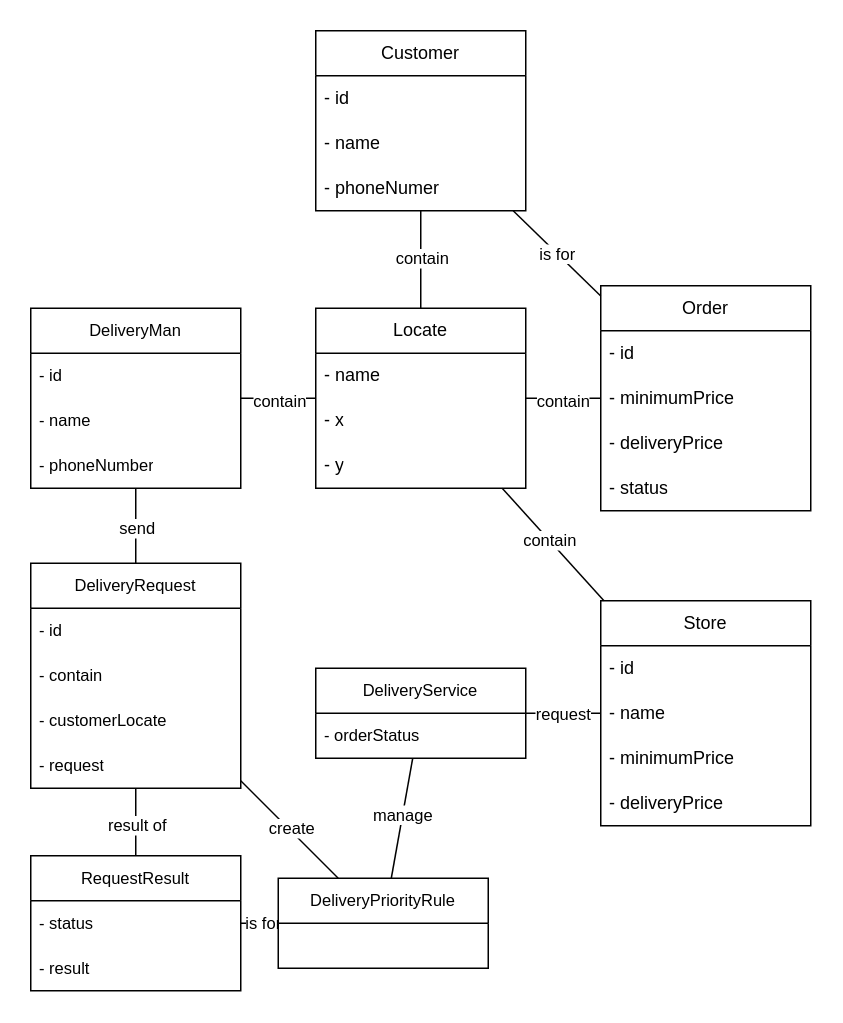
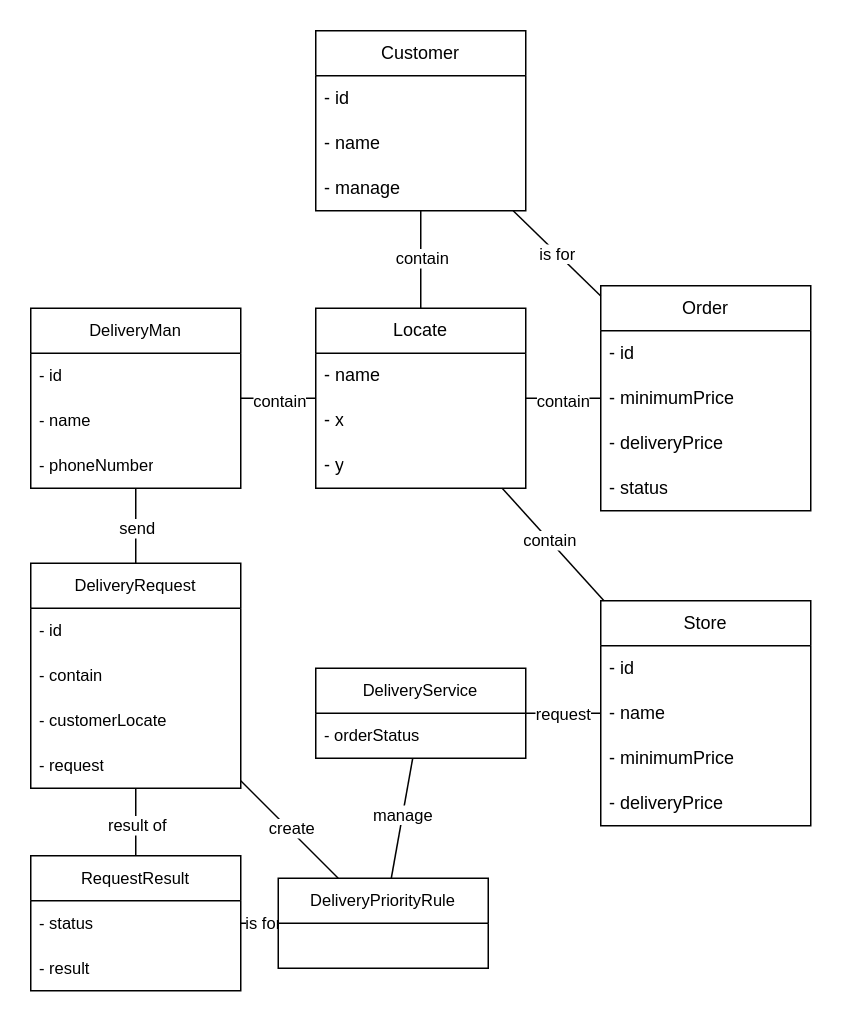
  <mxCell id="0" />
  <mxCell id="1" parent="0" />
  <mxCell id="2" value="Order" style="swimlane;fontStyle=0;childLayout=stackLayout;horizontal=1;startSize=30;horizontalStack=0;resizeParent=1;resizeParentMax=0;resizeLast=0;collapsible=1;marginBottom=0;whiteSpace=wrap;html=1;" vertex="1" parent="1"><mxGeometry x="400" y="190" width="140" height="150" as="geometry"><mxRectangle x="160" y="190" width="70" height="30" as="alternateBounds" /></mxGeometry></mxCell>
  <mxCell id="3" value="- id" style="text;strokeColor=none;fillColor=none;align=left;verticalAlign=middle;spacingLeft=4;spacingRight=4;overflow=hidden;points=[[0,0.5],[1,0.5]];portConstraint=eastwest;rotatable=0;whiteSpace=wrap;html=1;" vertex="1" parent="2"><mxGeometry y="30" width="140" height="30" as="geometry" /></mxCell>
  <mxCell id="4" value="- minimumPrice" style="text;strokeColor=none;fillColor=none;align=left;verticalAlign=middle;spacingLeft=4;spacingRight=4;overflow=hidden;points=[[0,0.5],[1,0.5]];portConstraint=eastwest;rotatable=0;whiteSpace=wrap;html=1;" vertex="1" parent="2"><mxGeometry y="60" width="140" height="30" as="geometry" /></mxCell>
  <mxCell id="5" value="- deliveryPrice" style="text;strokeColor=none;fillColor=none;align=left;verticalAlign=middle;spacingLeft=4;spacingRight=4;overflow=hidden;points=[[0,0.5],[1,0.5]];portConstraint=eastwest;rotatable=0;whiteSpace=wrap;html=1;" vertex="1" parent="2"><mxGeometry y="90" width="140" height="30" as="geometry" /></mxCell>
  <mxCell id="6" value="- status" style="text;strokeColor=none;fillColor=none;align=left;verticalAlign=middle;spacingLeft=4;spacingRight=4;overflow=hidden;points=[[0,0.5],[1,0.5]];portConstraint=eastwest;rotatable=0;whiteSpace=wrap;html=1;" vertex="1" parent="2"><mxGeometry y="120" width="140" height="30" as="geometry" /></mxCell>
  <mxCell id="7" style="edgeStyle=none;shape=connector;rounded=0;orthogonalLoop=1;jettySize=auto;html=1;strokeColor=default;align=center;verticalAlign=middle;fontFamily=Helvetica;fontSize=11;fontColor=default;labelBackgroundColor=default;endArrow=none;" edge="1" parent="1" source="9" target="53"><mxGeometry relative="1" as="geometry" /></mxCell>
  <mxCell id="8" value="request" style="edgeLabel;html=1;align=center;verticalAlign=middle;resizable=0;points=[];fontFamily=Helvetica;fontSize=11;fontColor=default;labelBackgroundColor=default;" vertex="1" connectable="0" parent="7"><mxGeometry x="0.046" relative="1" as="geometry"><mxPoint as="offset" /></mxGeometry></mxCell>
  <mxCell id="9" value="Store" style="swimlane;fontStyle=0;childLayout=stackLayout;horizontal=1;startSize=30;horizontalStack=0;resizeParent=1;resizeParentMax=0;resizeLast=0;collapsible=1;marginBottom=0;whiteSpace=wrap;html=1;" vertex="1" parent="1"><mxGeometry x="400" y="400" width="140" height="150" as="geometry"><mxRectangle x="160" y="190" width="70" height="30" as="alternateBounds" /></mxGeometry></mxCell>
  <mxCell id="10" value="- id" style="text;strokeColor=none;fillColor=none;align=left;verticalAlign=middle;spacingLeft=4;spacingRight=4;overflow=hidden;points=[[0,0.5],[1,0.5]];portConstraint=eastwest;rotatable=0;whiteSpace=wrap;html=1;" vertex="1" parent="9"><mxGeometry y="30" width="140" height="30" as="geometry" /></mxCell>
  <mxCell id="11" value="- name" style="text;strokeColor=none;fillColor=none;align=left;verticalAlign=middle;spacingLeft=4;spacingRight=4;overflow=hidden;points=[[0,0.5],[1,0.5]];portConstraint=eastwest;rotatable=0;whiteSpace=wrap;html=1;" vertex="1" parent="9"><mxGeometry y="60" width="140" height="30" as="geometry" /></mxCell>
  <mxCell id="12" value="- minimumPrice" style="text;strokeColor=none;fillColor=none;align=left;verticalAlign=middle;spacingLeft=4;spacingRight=4;overflow=hidden;points=[[0,0.5],[1,0.5]];portConstraint=eastwest;rotatable=0;whiteSpace=wrap;html=1;" vertex="1" parent="9"><mxGeometry y="90" width="140" height="30" as="geometry" /></mxCell>
  <mxCell id="13" value="- deliveryPrice" style="text;strokeColor=none;fillColor=none;align=left;verticalAlign=middle;spacingLeft=4;spacingRight=4;overflow=hidden;points=[[0,0.5],[1,0.5]];portConstraint=eastwest;rotatable=0;whiteSpace=wrap;html=1;" vertex="1" parent="9"><mxGeometry y="120" width="140" height="30" as="geometry" /></mxCell>
  <mxCell id="14" value="" style="edgeStyle=none;shape=connector;rounded=0;orthogonalLoop=1;jettySize=auto;html=1;strokeColor=default;align=center;verticalAlign=middle;fontFamily=Helvetica;fontSize=11;fontColor=default;labelBackgroundColor=default;endArrow=none;" edge="1" parent="1" source="16" target="20"><mxGeometry relative="1" as="geometry" /></mxCell>
  <mxCell id="15" value="contain" style="edgeLabel;html=1;align=center;verticalAlign=middle;resizable=0;points=[];fontFamily=Helvetica;fontSize=11;fontColor=default;labelBackgroundColor=default;" vertex="1" connectable="0" parent="14"><mxGeometry x="-0.054" y="-1" relative="1" as="geometry"><mxPoint x="1" as="offset" /></mxGeometry></mxCell>
  <mxCell id="16" value="Customer" style="swimlane;fontStyle=0;childLayout=stackLayout;horizontal=1;startSize=30;horizontalStack=0;resizeParent=1;resizeParentMax=0;resizeLast=0;collapsible=1;marginBottom=0;whiteSpace=wrap;html=1;" vertex="1" parent="1"><mxGeometry x="210" y="20" width="140" height="120" as="geometry"><mxRectangle x="160" y="190" width="70" height="30" as="alternateBounds" /></mxGeometry></mxCell>
  <mxCell id="17" value="- id" style="text;strokeColor=none;fillColor=none;align=left;verticalAlign=middle;spacingLeft=4;spacingRight=4;overflow=hidden;points=[[0,0.5],[1,0.5]];portConstraint=eastwest;rotatable=0;whiteSpace=wrap;html=1;" vertex="1" parent="16"><mxGeometry y="30" width="140" height="30" as="geometry" /></mxCell>
  <mxCell id="18" value="- name" style="text;strokeColor=none;fillColor=none;align=left;verticalAlign=middle;spacingLeft=4;spacingRight=4;overflow=hidden;points=[[0,0.5],[1,0.5]];portConstraint=eastwest;rotatable=0;whiteSpace=wrap;html=1;" vertex="1" parent="16"><mxGeometry y="60" width="140" height="30" as="geometry" /></mxCell>
- <mxCell id="19" value="- phoneNumer" style="text;strokeColor=none;fillColor=none;align=left;verticalAlign=middle;spacingLeft=4;spacingRight=4;overflow=hidden;points=[[0,0.5],[1,0.5]];portConstraint=eastwest;rotatable=0;whiteSpace=wrap;html=1;" vertex="1" parent="16"><mxGeometry y="90" width="140" height="30" as="geometry" /></mxCell>
+ <mxCell id="19" value="- manage" style="text;strokeColor=none;fillColor=none;align=left;verticalAlign=middle;spacingLeft=4;spacingRight=4;overflow=hidden;points=[[0,0.5],[1,0.5]];portConstraint=eastwest;rotatable=0;whiteSpace=wrap;html=1;" vertex="1" parent="16"><mxGeometry y="90" width="140" height="30" as="geometry" /></mxCell>
  <mxCell id="20" value="Locate" style="swimlane;fontStyle=0;childLayout=stackLayout;horizontal=1;startSize=30;horizontalStack=0;resizeParent=1;resizeParentMax=0;resizeLast=0;collapsible=1;marginBottom=0;whiteSpace=wrap;html=1;" vertex="1" parent="1"><mxGeometry x="210" y="205" width="140" height="120" as="geometry"><mxRectangle x="160" y="190" width="70" height="30" as="alternateBounds" /></mxGeometry></mxCell>
  <mxCell id="21" value="- name" style="text;strokeColor=none;fillColor=none;align=left;verticalAlign=middle;spacingLeft=4;spacingRight=4;overflow=hidden;points=[[0,0.5],[1,0.5]];portConstraint=eastwest;rotatable=0;whiteSpace=wrap;html=1;" vertex="1" parent="20"><mxGeometry y="30" width="140" height="30" as="geometry" /></mxCell>
  <mxCell id="22" value="- x" style="text;strokeColor=none;fillColor=none;align=left;verticalAlign=middle;spacingLeft=4;spacingRight=4;overflow=hidden;points=[[0,0.5],[1,0.5]];portConstraint=eastwest;rotatable=0;whiteSpace=wrap;html=1;" vertex="1" parent="20"><mxGeometry y="60" width="140" height="30" as="geometry" /></mxCell>
  <mxCell id="23" value="- y" style="text;strokeColor=none;fillColor=none;align=left;verticalAlign=middle;spacingLeft=4;spacingRight=4;overflow=hidden;points=[[0,0.5],[1,0.5]];portConstraint=eastwest;rotatable=0;whiteSpace=wrap;html=1;" vertex="1" parent="20"><mxGeometry y="90" width="140" height="30" as="geometry" /></mxCell>
  <mxCell id="24" value="" style="edgeStyle=none;shape=connector;rounded=0;orthogonalLoop=1;jettySize=auto;html=1;strokeColor=default;align=center;verticalAlign=middle;fontFamily=Helvetica;fontSize=11;fontColor=default;labelBackgroundColor=default;endArrow=none;" edge="1" parent="1" source="20" target="9"><mxGeometry relative="1" as="geometry" /></mxCell>
  <mxCell id="25" value="contain" style="edgeLabel;html=1;align=center;verticalAlign=middle;resizable=0;points=[];fontFamily=Helvetica;fontSize=11;fontColor=default;labelBackgroundColor=default;" vertex="1" connectable="0" parent="24"><mxGeometry x="-0.069" relative="1" as="geometry"><mxPoint as="offset" /></mxGeometry></mxCell>
  <mxCell id="26" value="" style="edgeStyle=none;shape=connector;rounded=0;orthogonalLoop=1;jettySize=auto;html=1;strokeColor=default;align=center;verticalAlign=middle;fontFamily=Helvetica;fontSize=11;fontColor=default;labelBackgroundColor=default;endArrow=none;" edge="1" parent="1" source="30" target="20"><mxGeometry relative="1" as="geometry" /></mxCell>
  <mxCell id="27" value="contain" style="edgeLabel;html=1;align=center;verticalAlign=middle;resizable=0;points=[];fontFamily=Helvetica;fontSize=11;fontColor=default;labelBackgroundColor=default;" vertex="1" connectable="0" parent="26"><mxGeometry x="-0.004" y="-1" relative="1" as="geometry"><mxPoint as="offset" /></mxGeometry></mxCell>
  <mxCell id="28" style="edgeStyle=none;shape=connector;rounded=0;orthogonalLoop=1;jettySize=auto;html=1;strokeColor=default;align=center;verticalAlign=middle;fontFamily=Helvetica;fontSize=11;fontColor=default;labelBackgroundColor=default;endArrow=none;" edge="1" parent="1" source="30" target="41"><mxGeometry relative="1" as="geometry" /></mxCell>
  <mxCell id="29" value="send" style="edgeLabel;html=1;align=center;verticalAlign=middle;resizable=0;points=[];fontFamily=Helvetica;fontSize=11;fontColor=default;labelBackgroundColor=default;" vertex="1" connectable="0" parent="28"><mxGeometry x="0.029" relative="1" as="geometry"><mxPoint as="offset" /></mxGeometry></mxCell>
  <mxCell id="30" value="DeliveryMan" style="swimlane;fontStyle=0;childLayout=stackLayout;horizontal=1;startSize=30;horizontalStack=0;resizeParent=1;resizeParentMax=0;resizeLast=0;collapsible=1;marginBottom=0;whiteSpace=wrap;html=1;fontFamily=Helvetica;fontSize=11;fontColor=default;labelBackgroundColor=default;" vertex="1" parent="1"><mxGeometry x="20" y="205" width="140" height="120" as="geometry" /></mxCell>
  <mxCell id="31" value="- id" style="text;strokeColor=none;fillColor=none;align=left;verticalAlign=middle;spacingLeft=4;spacingRight=4;overflow=hidden;points=[[0,0.5],[1,0.5]];portConstraint=eastwest;rotatable=0;whiteSpace=wrap;html=1;fontFamily=Helvetica;fontSize=11;fontColor=default;labelBackgroundColor=default;" vertex="1" parent="30"><mxGeometry y="30" width="140" height="30" as="geometry" /></mxCell>
  <mxCell id="32" value="- name" style="text;strokeColor=none;fillColor=none;align=left;verticalAlign=middle;spacingLeft=4;spacingRight=4;overflow=hidden;points=[[0,0.5],[1,0.5]];portConstraint=eastwest;rotatable=0;whiteSpace=wrap;html=1;fontFamily=Helvetica;fontSize=11;fontColor=default;labelBackgroundColor=default;" vertex="1" parent="30"><mxGeometry y="60" width="140" height="30" as="geometry" /></mxCell>
  <mxCell id="33" value="- phoneNumber" style="text;strokeColor=none;fillColor=none;align=left;verticalAlign=middle;spacingLeft=4;spacingRight=4;overflow=hidden;points=[[0,0.5],[1,0.5]];portConstraint=eastwest;rotatable=0;whiteSpace=wrap;html=1;fontFamily=Helvetica;fontSize=11;fontColor=default;labelBackgroundColor=default;" vertex="1" parent="30"><mxGeometry y="90" width="140" height="30" as="geometry" /></mxCell>
  <mxCell id="34" style="edgeStyle=none;shape=connector;rounded=0;orthogonalLoop=1;jettySize=auto;html=1;strokeColor=default;align=center;verticalAlign=middle;fontFamily=Helvetica;fontSize=11;fontColor=default;labelBackgroundColor=default;endArrow=none;" edge="1" parent="1" source="38" target="41"><mxGeometry relative="1" as="geometry" /></mxCell>
  <mxCell id="35" value="result of" style="edgeLabel;html=1;align=center;verticalAlign=middle;resizable=0;points=[];fontFamily=Helvetica;fontSize=11;fontColor=default;labelBackgroundColor=default;" vertex="1" connectable="0" parent="34"><mxGeometry x="-0.073" relative="1" as="geometry"><mxPoint as="offset" /></mxGeometry></mxCell>
  <mxCell id="36" style="edgeStyle=none;shape=connector;rounded=0;orthogonalLoop=1;jettySize=auto;html=1;strokeColor=default;align=center;verticalAlign=middle;fontFamily=Helvetica;fontSize=11;fontColor=default;labelBackgroundColor=default;endArrow=none;" edge="1" parent="1" source="38" target="52"><mxGeometry relative="1" as="geometry" /></mxCell>
  <mxCell id="37" value="is for" style="edgeLabel;html=1;align=center;verticalAlign=middle;resizable=0;points=[];fontFamily=Helvetica;fontSize=11;fontColor=default;labelBackgroundColor=default;" vertex="1" connectable="0" parent="36"><mxGeometry x="0.133" y="1" relative="1" as="geometry"><mxPoint as="offset" /></mxGeometry></mxCell>
  <mxCell id="38" value="RequestResult" style="swimlane;fontStyle=0;childLayout=stackLayout;horizontal=1;startSize=30;horizontalStack=0;resizeParent=1;resizeParentMax=0;resizeLast=0;collapsible=1;marginBottom=0;whiteSpace=wrap;html=1;fontFamily=Helvetica;fontSize=11;fontColor=default;labelBackgroundColor=default;" vertex="1" parent="1"><mxGeometry x="20" y="570" width="140" height="90" as="geometry" /></mxCell>
  <mxCell id="39" value="- status" style="text;strokeColor=none;fillColor=none;align=left;verticalAlign=middle;spacingLeft=4;spacingRight=4;overflow=hidden;points=[[0,0.5],[1,0.5]];portConstraint=eastwest;rotatable=0;whiteSpace=wrap;html=1;fontFamily=Helvetica;fontSize=11;fontColor=default;labelBackgroundColor=default;" vertex="1" parent="38"><mxGeometry y="30" width="140" height="30" as="geometry" /></mxCell>
  <mxCell id="40" value="- result" style="text;strokeColor=none;fillColor=none;align=left;verticalAlign=middle;spacingLeft=4;spacingRight=4;overflow=hidden;points=[[0,0.5],[1,0.5]];portConstraint=eastwest;rotatable=0;whiteSpace=wrap;html=1;fontFamily=Helvetica;fontSize=11;fontColor=default;labelBackgroundColor=default;" vertex="1" parent="38"><mxGeometry y="60" width="140" height="30" as="geometry" /></mxCell>
  <mxCell id="41" value="DeliveryRequest" style="swimlane;fontStyle=0;childLayout=stackLayout;horizontal=1;startSize=30;horizontalStack=0;resizeParent=1;resizeParentMax=0;resizeLast=0;collapsible=1;marginBottom=0;whiteSpace=wrap;html=1;fontFamily=Helvetica;fontSize=11;fontColor=default;labelBackgroundColor=default;" vertex="1" parent="1"><mxGeometry x="20" y="375" width="140" height="150" as="geometry" /></mxCell>
  <mxCell id="42" value="- id" style="text;strokeColor=none;fillColor=none;align=left;verticalAlign=middle;spacingLeft=4;spacingRight=4;overflow=hidden;points=[[0,0.5],[1,0.5]];portConstraint=eastwest;rotatable=0;whiteSpace=wrap;html=1;fontFamily=Helvetica;fontSize=11;fontColor=default;labelBackgroundColor=default;" vertex="1" parent="41"><mxGeometry y="30" width="140" height="30" as="geometry" /></mxCell>
  <mxCell id="43" value="- contain" style="text;strokeColor=none;fillColor=none;align=left;verticalAlign=middle;spacingLeft=4;spacingRight=4;overflow=hidden;points=[[0,0.5],[1,0.5]];portConstraint=eastwest;rotatable=0;whiteSpace=wrap;html=1;fontFamily=Helvetica;fontSize=11;fontColor=default;labelBackgroundColor=default;" vertex="1" parent="41"><mxGeometry y="60" width="140" height="30" as="geometry" /></mxCell>
  <mxCell id="44" value="- customerLocate" style="text;strokeColor=none;fillColor=none;align=left;verticalAlign=middle;spacingLeft=4;spacingRight=4;overflow=hidden;points=[[0,0.5],[1,0.5]];portConstraint=eastwest;rotatable=0;whiteSpace=wrap;html=1;fontFamily=Helvetica;fontSize=11;fontColor=default;labelBackgroundColor=default;" vertex="1" parent="41"><mxGeometry y="90" width="140" height="30" as="geometry" /></mxCell>
  <mxCell id="45" value="- request" style="text;strokeColor=none;fillColor=none;align=left;verticalAlign=middle;spacingLeft=4;spacingRight=4;overflow=hidden;points=[[0,0.5],[1,0.5]];portConstraint=eastwest;rotatable=0;whiteSpace=wrap;html=1;fontFamily=Helvetica;fontSize=11;fontColor=default;labelBackgroundColor=default;" vertex="1" parent="41"><mxGeometry y="120" width="140" height="30" as="geometry" /></mxCell>
  <mxCell id="46" style="edgeStyle=none;shape=connector;rounded=0;orthogonalLoop=1;jettySize=auto;html=1;strokeColor=default;align=center;verticalAlign=middle;fontFamily=Helvetica;fontSize=11;fontColor=default;labelBackgroundColor=default;endArrow=none;" edge="1" parent="1" source="4" target="20"><mxGeometry relative="1" as="geometry" /></mxCell>
  <mxCell id="47" value="contain" style="edgeLabel;html=1;align=center;verticalAlign=middle;resizable=0;points=[];fontFamily=Helvetica;fontSize=11;fontColor=default;labelBackgroundColor=default;" vertex="1" connectable="0" parent="46"><mxGeometry x="0.05" y="1" relative="1" as="geometry"><mxPoint as="offset" /></mxGeometry></mxCell>
  <mxCell id="48" style="edgeStyle=none;shape=connector;rounded=0;orthogonalLoop=1;jettySize=auto;html=1;strokeColor=default;align=center;verticalAlign=middle;fontFamily=Helvetica;fontSize=11;fontColor=default;labelBackgroundColor=default;endArrow=none;" edge="1" parent="1" source="52" target="41"><mxGeometry relative="1" as="geometry" /></mxCell>
  <mxCell id="49" value="create" style="edgeLabel;html=1;align=center;verticalAlign=middle;resizable=0;points=[];fontFamily=Helvetica;fontSize=11;fontColor=default;labelBackgroundColor=default;" vertex="1" connectable="0" parent="48"><mxGeometry x="-0.006" y="-1" relative="1" as="geometry"><mxPoint as="offset" /></mxGeometry></mxCell>
  <mxCell id="50" value="" style="edgeStyle=none;shape=connector;rounded=0;orthogonalLoop=1;jettySize=auto;html=1;strokeColor=default;align=center;verticalAlign=middle;fontFamily=Helvetica;fontSize=11;fontColor=default;labelBackgroundColor=default;endArrow=none;" edge="1" parent="1" source="52" target="53"><mxGeometry relative="1" as="geometry" /></mxCell>
  <mxCell id="51" value="manage" style="edgeLabel;html=1;align=center;verticalAlign=middle;resizable=0;points=[];fontFamily=Helvetica;fontSize=11;fontColor=default;labelBackgroundColor=default;" vertex="1" connectable="0" parent="50"><mxGeometry x="0.046" relative="1" as="geometry"><mxPoint as="offset" /></mxGeometry></mxCell>
  <mxCell id="52" value="DeliveryPriorityRule" style="swimlane;fontStyle=0;childLayout=stackLayout;horizontal=1;startSize=30;horizontalStack=0;resizeParent=1;resizeParentMax=0;resizeLast=0;collapsible=1;marginBottom=0;whiteSpace=wrap;html=1;fontFamily=Helvetica;fontSize=11;fontColor=default;labelBackgroundColor=default;" vertex="1" parent="1"><mxGeometry x="185" y="585" width="140" height="60" as="geometry" /></mxCell>
  <mxCell id="53" value="DeliveryService" style="swimlane;fontStyle=0;childLayout=stackLayout;horizontal=1;startSize=30;horizontalStack=0;resizeParent=1;resizeParentMax=0;resizeLast=0;collapsible=1;marginBottom=0;whiteSpace=wrap;html=1;fontFamily=Helvetica;fontSize=11;fontColor=default;labelBackgroundColor=default;" vertex="1" parent="1"><mxGeometry x="210" y="445" width="140" height="60" as="geometry" /></mxCell>
  <mxCell id="54" value="- orderStatus" style="text;strokeColor=none;fillColor=none;align=left;verticalAlign=middle;spacingLeft=4;spacingRight=4;overflow=hidden;points=[[0,0.5],[1,0.5]];portConstraint=eastwest;rotatable=0;whiteSpace=wrap;html=1;fontFamily=Helvetica;fontSize=11;fontColor=default;labelBackgroundColor=default;" vertex="1" parent="53"><mxGeometry y="30" width="140" height="30" as="geometry" /></mxCell>
  <mxCell id="55" style="edgeStyle=none;shape=connector;rounded=0;orthogonalLoop=1;jettySize=auto;html=1;strokeColor=default;align=center;verticalAlign=middle;fontFamily=Helvetica;fontSize=11;fontColor=default;labelBackgroundColor=default;endArrow=none;" edge="1" parent="1" source="16" target="2"><mxGeometry relative="1" as="geometry" /></mxCell>
  <mxCell id="56" value="is for" style="edgeLabel;html=1;align=center;verticalAlign=middle;resizable=0;points=[];fontFamily=Helvetica;fontSize=11;fontColor=default;labelBackgroundColor=default;" vertex="1" connectable="0" parent="55"><mxGeometry x="0.005" relative="1" as="geometry"><mxPoint as="offset" /></mxGeometry></mxCell>
